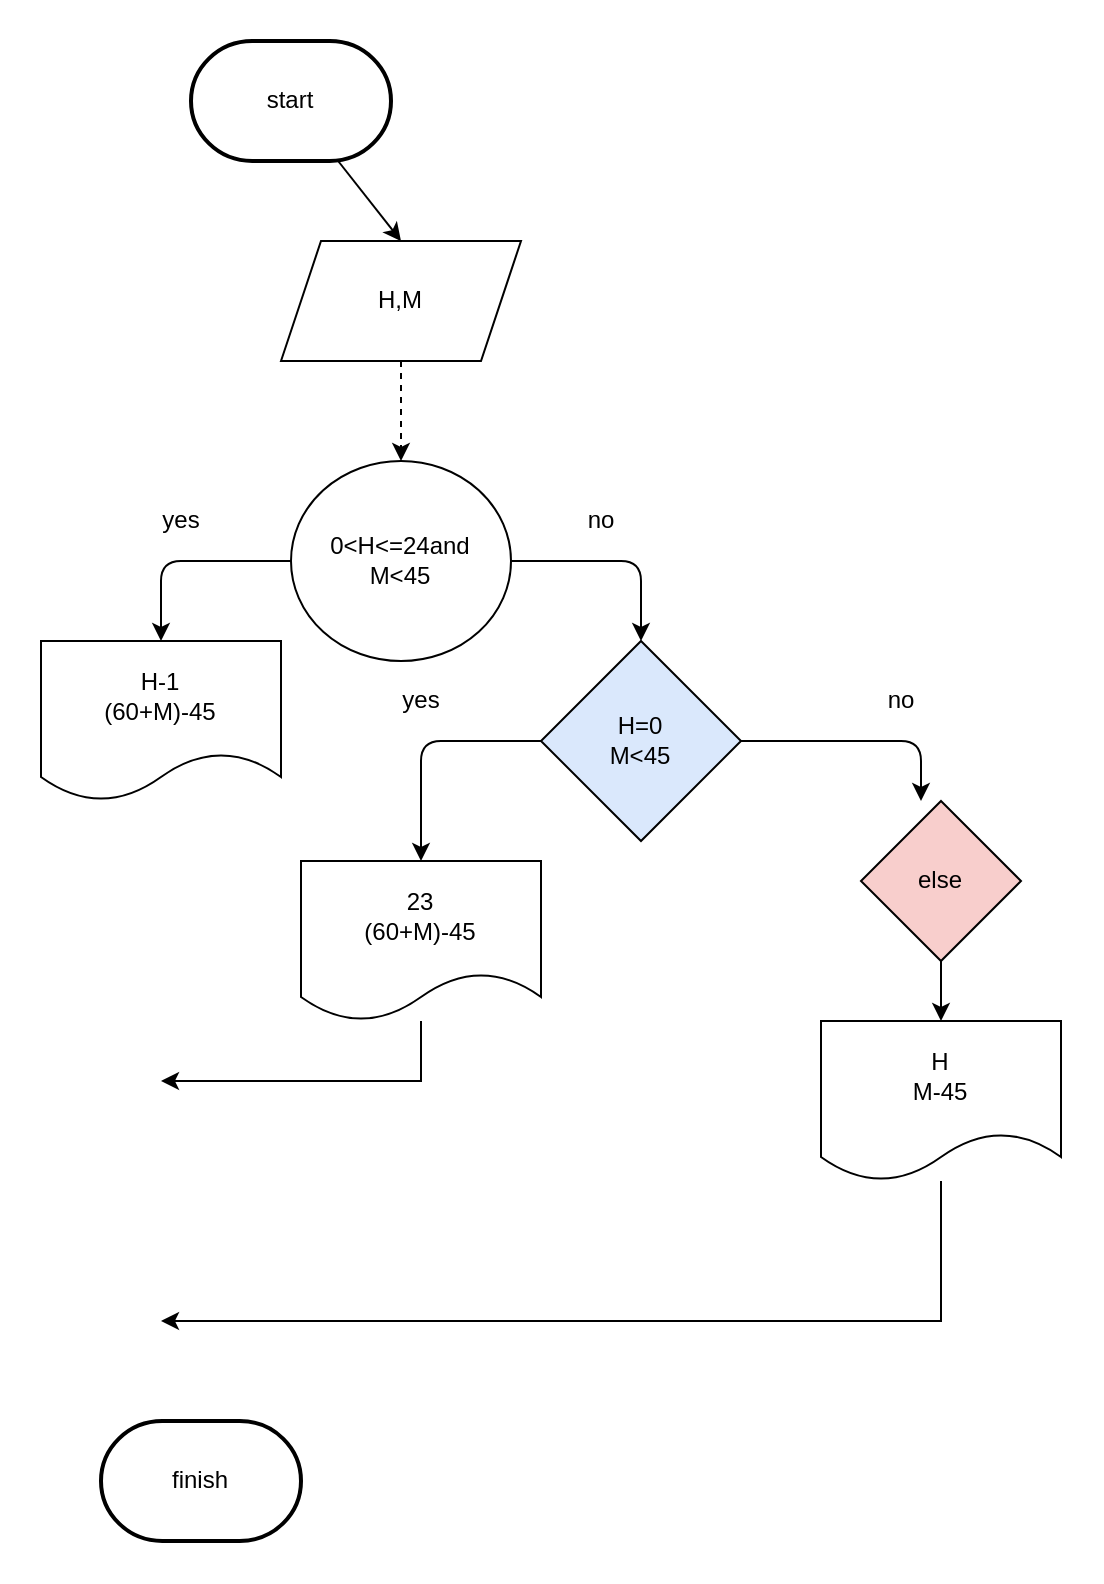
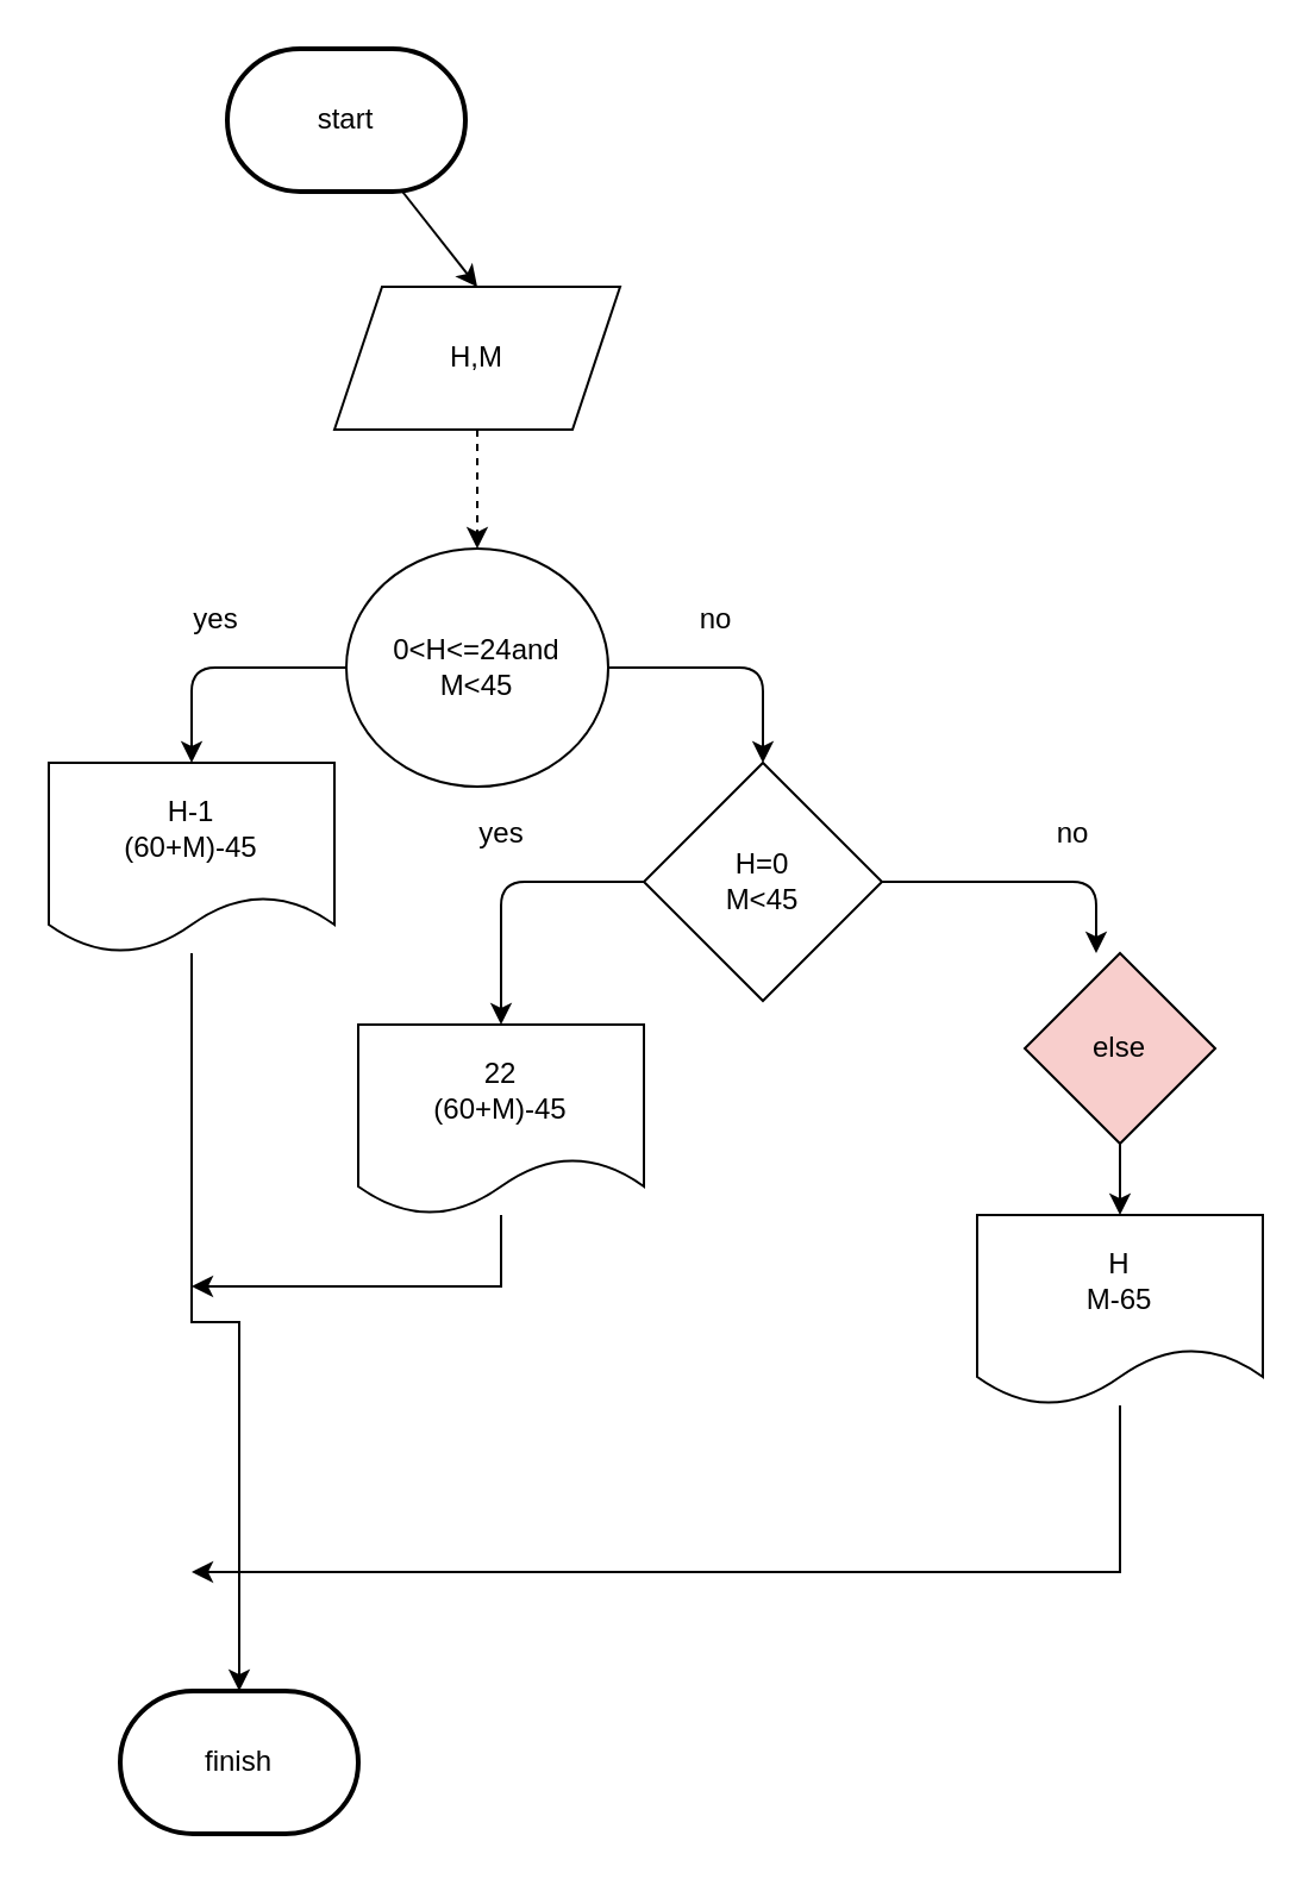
  <mxCell id="0" />
  <mxCell id="1" parent="0" />
  <mxCell id="2" style="edgeStyle=none;html=1;" parent="1" source="3" edge="1"><mxGeometry relative="1" as="geometry"><mxPoint x="200" y="120" as="targetPoint" /></mxGeometry></mxCell>
  <mxCell id="3" value="start" style="strokeWidth=2;html=1;shape=mxgraph.flowchart.terminator;whiteSpace=wrap;" parent="1" vertex="1"><mxGeometry x="95" y="20" width="100" height="60" as="geometry" /></mxCell>
  <mxCell id="4" style="edgeStyle=none;html=1;" parent="1" source="6" edge="1"><mxGeometry relative="1" as="geometry"><mxPoint x="80" y="320" as="targetPoint" /><Array as="points"><mxPoint x="80" y="280" /></Array></mxGeometry></mxCell>
  <mxCell id="5" style="edgeStyle=none;html=1;" parent="1" source="6" edge="1"><mxGeometry relative="1" as="geometry"><mxPoint x="320" y="320" as="targetPoint" /><Array as="points"><mxPoint x="320" y="280" /></Array></mxGeometry></mxCell>
  <mxCell id="6" value="0&amp;lt;H&amp;lt;=24and&lt;br&gt;M&amp;lt;45" style="ellipse;whiteSpace=wrap;html=1;" parent="1" vertex="1"><mxGeometry x="145" y="230" width="110" height="100" as="geometry" /></mxCell>
  <mxCell id="7" style="edgeStyle=orthogonalEdgeStyle;rounded=0;orthogonalLoop=1;jettySize=auto;html=1;entryX=0.5;entryY=0;entryDx=0;entryDy=0;dashed=1;" edge="1" parent="1" source="8" target="6"><mxGeometry relative="1" as="geometry" /></mxCell>
  <mxCell id="8" value="H,M" style="shape=parallelogram;perimeter=parallelogramPerimeter;whiteSpace=wrap;html=1;fixedSize=1;" parent="1" vertex="1"><mxGeometry x="140" y="120" width="120" height="60" as="geometry" /></mxCell>
+ <mxCell id="9" style="edgeStyle=orthogonalEdgeStyle;rounded=0;orthogonalLoop=1;jettySize=auto;html=1;entryX=0.5;entryY=0;entryDx=0;entryDy=0;entryPerimeter=0;" edge="1" parent="1" source="10" target="20"><mxGeometry relative="1" as="geometry" /></mxCell>
  <mxCell id="10" value="H-1&lt;br&gt;(60+&lt;span style=&quot;white-space: pre&quot;&gt;M&lt;/span&gt;)-45" style="shape=document;whiteSpace=wrap;html=1;boundedLbl=1;" parent="1" vertex="1"><mxGeometry x="20" y="320" width="120" height="80" as="geometry" /></mxCell>
  <mxCell id="11" style="edgeStyle=none;html=1;" parent="1" source="13" edge="1"><mxGeometry relative="1" as="geometry"><mxPoint x="210" y="430" as="targetPoint" /><Array as="points"><mxPoint x="210" y="370" /></Array></mxGeometry></mxCell>
  <mxCell id="12" style="edgeStyle=none;html=1;" parent="1" source="13" edge="1"><mxGeometry relative="1" as="geometry"><mxPoint x="460" y="400" as="targetPoint" /><Array as="points"><mxPoint x="460" y="370" /></Array></mxGeometry></mxCell>
- <mxCell id="13" value="H=0&lt;br&gt;M&amp;lt;45" style="rhombus;whiteSpace=wrap;html=1;fillColor=#dae8fc;" parent="1" vertex="1"><mxGeometry x="270" y="320" width="100" height="100" as="geometry" /></mxCell>
+ <mxCell id="13" value="H=0&lt;br&gt;M&amp;lt;45" style="rhombus;whiteSpace=wrap;html=1;" parent="1" vertex="1"><mxGeometry x="270" y="320" width="100" height="100" as="geometry" /></mxCell>
  <mxCell id="14" style="edgeStyle=orthogonalEdgeStyle;rounded=0;orthogonalLoop=1;jettySize=auto;html=1;" edge="1" parent="1" source="15"><mxGeometry relative="1" as="geometry"><mxPoint x="80" y="540" as="targetPoint" /><Array as="points"><mxPoint x="210" y="540" /></Array></mxGeometry></mxCell>
- <mxCell id="15" value="23&lt;br&gt;(60+M)-45" style="shape=document;whiteSpace=wrap;html=1;boundedLbl=1;" parent="1" vertex="1"><mxGeometry x="150" y="430" width="120" height="80" as="geometry" /></mxCell>
+ <mxCell id="15" value="22&lt;br&gt;(60+M)-45" style="shape=document;whiteSpace=wrap;html=1;boundedLbl=1;" parent="1" vertex="1"><mxGeometry x="150" y="430" width="120" height="80" as="geometry" /></mxCell>
  <mxCell id="16" style="edgeStyle=none;html=1;" parent="1" source="17" edge="1"><mxGeometry relative="1" as="geometry"><mxPoint x="470" y="510" as="targetPoint" /></mxGeometry></mxCell>
  <mxCell id="17" value="else" style="rhombus;whiteSpace=wrap;html=1;fillColor=#f8cecc;" parent="1" vertex="1"><mxGeometry x="430" y="400" width="80" height="80" as="geometry" /></mxCell>
  <mxCell id="18" style="edgeStyle=orthogonalEdgeStyle;rounded=0;orthogonalLoop=1;jettySize=auto;html=1;" edge="1" parent="1" source="19"><mxGeometry relative="1" as="geometry"><mxPoint x="80" y="660" as="targetPoint" /><Array as="points"><mxPoint x="470" y="660" /></Array></mxGeometry></mxCell>
- <mxCell id="19" value="H&lt;br&gt;M-45" style="shape=document;whiteSpace=wrap;html=1;boundedLbl=1;" parent="1" vertex="1"><mxGeometry x="410" y="510" width="120" height="80" as="geometry" /></mxCell>
+ <mxCell id="19" value="H&lt;br&gt;M-65" style="shape=document;whiteSpace=wrap;html=1;boundedLbl=1;" parent="1" vertex="1"><mxGeometry x="410" y="510" width="120" height="80" as="geometry" /></mxCell>
  <mxCell id="20" value="finish" style="strokeWidth=2;html=1;shape=mxgraph.flowchart.terminator;whiteSpace=wrap;" parent="1" vertex="1"><mxGeometry x="50" y="710" width="100" height="60" as="geometry" /></mxCell>
  <mxCell id="21" value="yes" style="text;html=1;align=center;verticalAlign=middle;resizable=0;points=[];autosize=1;strokeColor=none;fillColor=none;" parent="1" vertex="1"><mxGeometry x="75" y="250" width="30" height="20" as="geometry" /></mxCell>
  <mxCell id="22" value="no" style="text;html=1;align=center;verticalAlign=middle;resizable=0;points=[];autosize=1;strokeColor=none;fillColor=none;" parent="1" vertex="1"><mxGeometry x="285" y="250" width="30" height="20" as="geometry" /></mxCell>
  <mxCell id="23" value="yes" style="text;html=1;align=center;verticalAlign=middle;resizable=0;points=[];autosize=1;strokeColor=none;fillColor=none;" parent="1" vertex="1"><mxGeometry x="195" y="340" width="30" height="20" as="geometry" /></mxCell>
  <mxCell id="24" value="no" style="text;html=1;align=center;verticalAlign=middle;resizable=0;points=[];autosize=1;strokeColor=none;fillColor=none;" parent="1" vertex="1"><mxGeometry x="435" y="340" width="30" height="20" as="geometry" /></mxCell>
